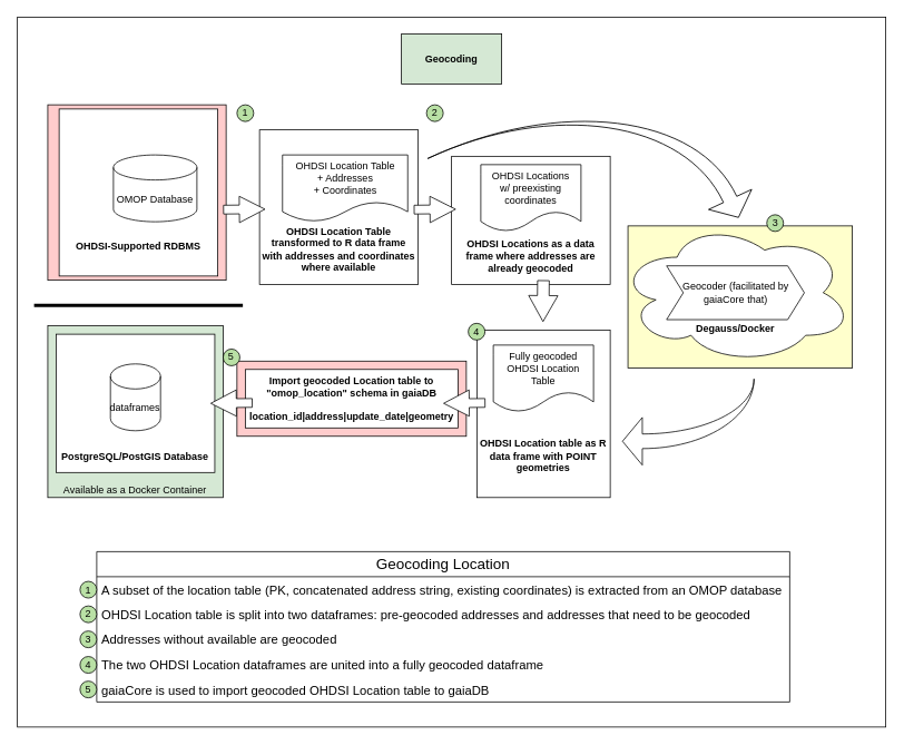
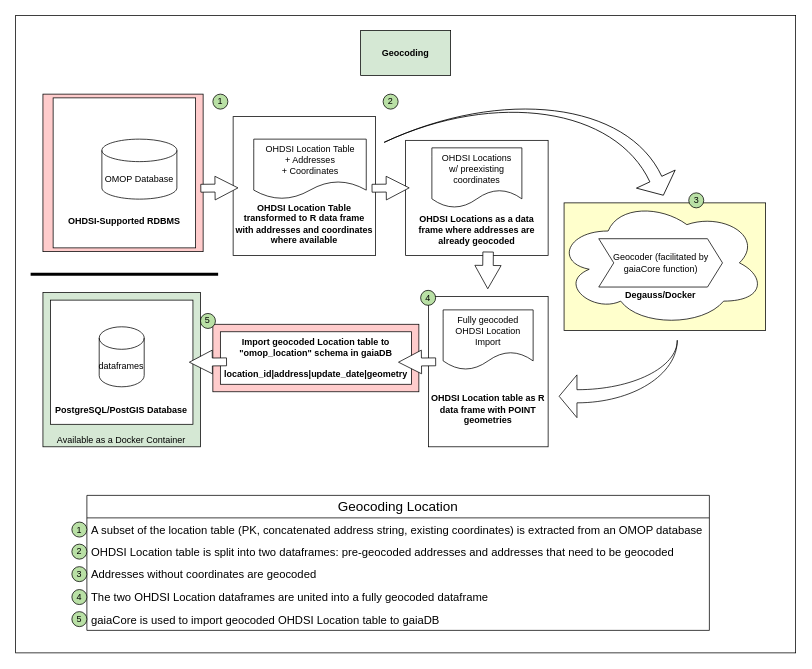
  <mxCell id="0" />
  <mxCell id="1" parent="0" />
  <mxCell id="2" value="" style="rounded=0;whiteSpace=wrap;html=1;" parent="1" vertex="1"><mxGeometry x="20" y="20" width="1040" height="850" as="geometry" /></mxCell>
  <mxCell id="3" value="" style="rounded=0;whiteSpace=wrap;html=1;fillColor=#FFFFCC;" parent="1" vertex="1"><mxGeometry x="751.25" y="270" width="268.75" height="170" as="geometry" /></mxCell>
  <mxCell id="4" value="&lt;br&gt;&lt;br&gt;&lt;br&gt;&lt;br&gt;&lt;br&gt;&lt;br&gt;&lt;b&gt;Degauss/Docker&lt;/b&gt;" style="ellipse;shape=cloud;whiteSpace=wrap;html=1;" parent="1" vertex="1"><mxGeometry x="740" y="265" width="280" height="170" as="geometry" /></mxCell>
- <mxCell id="5" value="Geocoder (facilitated by gaiaCore that)" style="shape=step;perimeter=stepPerimeter;whiteSpace=wrap;html=1;fixedSize=1;" parent="1" vertex="1"><mxGeometry x="797.5" y="317.79" width="165" height="64.42" as="geometry" /></mxCell>
+ <mxCell id="5" value="Geocoder (facilitated by gaiaCore function)" style="shape=step;perimeter=stepPerimeter;whiteSpace=wrap;html=1;fixedSize=1;" parent="1" vertex="1"><mxGeometry x="797.5" y="317.79" width="165" height="64.42" as="geometry" /></mxCell>
  <mxCell id="6" value="" style="rounded=0;whiteSpace=wrap;html=1;fillColor=#FFCCCC;" parent="1" vertex="1"><mxGeometry x="56.42" y="125" width="213.58" height="210" as="geometry" /></mxCell>
  <mxCell id="7" value="&lt;b&gt;&lt;br&gt;&lt;br&gt;&lt;br&gt;&lt;br&gt;&lt;br&gt;&lt;br&gt;&lt;br&gt;&lt;br&gt;&lt;br&gt;OHDSI-Supported RDBMS&lt;br&gt;&lt;/b&gt;" style="rounded=0;whiteSpace=wrap;html=1;" parent="1" vertex="1"><mxGeometry x="70" y="130" width="190" height="200" as="geometry" /></mxCell>
  <mxCell id="8" value="OMOP Database" style="shape=cylinder3;whiteSpace=wrap;html=1;boundedLbl=1;backgroundOutline=1;size=15;" parent="1" vertex="1"><mxGeometry x="135" y="185" width="100" height="80" as="geometry" /></mxCell>
  <mxCell id="9" value="&lt;b&gt;Geocoding&lt;/b&gt;" style="rounded=0;whiteSpace=wrap;html=1;fillColor=#d5e8d4;" parent="1" vertex="1"><mxGeometry x="480" y="40" width="120" height="60" as="geometry" /></mxCell>
  <mxCell id="10" value="&lt;br&gt;&lt;br&gt;&lt;br&gt;&lt;br&gt;&lt;br&gt;&lt;br&gt;&lt;br&gt;&lt;b&gt;OHDSI Location Table transformed to R data frame with addresses and coordinates where available&lt;br&gt;&lt;/b&gt;" style="rounded=0;whiteSpace=wrap;html=1;" parent="1" vertex="1"><mxGeometry x="310" y="155" width="190" height="185" as="geometry" /></mxCell>
  <mxCell id="11" value="OHDSI Location Table&lt;br&gt;+ Addresses&lt;br&gt;+ Coordinates" style="shape=document;whiteSpace=wrap;html=1;boundedLbl=1;" parent="1" vertex="1"><mxGeometry x="337.5" y="185" width="150" height="80" as="geometry" /></mxCell>
  <mxCell id="12" value="&lt;br&gt;&lt;br&gt;&lt;br&gt;&lt;br&gt;&lt;br&gt;&lt;br&gt;&lt;b&gt;OHDSI Locations as a data frame where addresses are already geocoded&lt;br&gt;&lt;/b&gt;" style="rounded=0;whiteSpace=wrap;html=1;" parent="1" vertex="1"><mxGeometry x="540" y="186.63" width="190" height="153.37" as="geometry" /></mxCell>
  <mxCell id="13" value="OHDSI Locations&lt;br&gt;w/ preexisting coordinates" style="shape=document;whiteSpace=wrap;html=1;boundedLbl=1;" parent="1" vertex="1"><mxGeometry x="575" y="196.63" width="120" height="80" as="geometry" /></mxCell>
  <mxCell id="14" value="&lt;br&gt;&lt;br&gt;&lt;br&gt;&lt;br&gt;&lt;br&gt;&lt;br&gt;&lt;br&gt;&lt;b&gt;OHDSI Location table as R data frame with POINT geometries&lt;br&gt;&lt;/b&gt;" style="rounded=0;whiteSpace=wrap;html=1;" parent="1" vertex="1"><mxGeometry x="570.48" y="394.88" width="159.52" height="200.35" as="geometry" /></mxCell>
- <mxCell id="15" value="Fully geocoded OHDSI Location Table" style="shape=document;whiteSpace=wrap;html=1;boundedLbl=1;" parent="1" vertex="1"><mxGeometry x="590" y="412.67" width="120" height="80" as="geometry" /></mxCell>
+ <mxCell id="15" value="Fully geocoded OHDSI Location Import" style="shape=document;whiteSpace=wrap;html=1;boundedLbl=1;" parent="1" vertex="1"><mxGeometry x="590" y="412.67" width="120" height="80" as="geometry" /></mxCell>
  <mxCell id="16" value="" style="html=1;shadow=0;dashed=0;align=center;verticalAlign=middle;shape=mxgraph.arrows2.jumpInArrow;dy=8.75;dx=23.75;arrowHead=57;rotation=65;direction=west;flipH=1;flipV=1;" parent="1" vertex="1"><mxGeometry x="599.77" y="50.47" width="221.25" height="336.14" as="geometry" /></mxCell>
  <mxCell id="17" value="" style="shape=flexArrow;endArrow=classic;html=1;rounded=0;width=14;endSize=10.02;fillColor=#FFFFFF;" parent="1" edge="1"><mxGeometry width="50" height="50" relative="1" as="geometry"><mxPoint x="650" y="335" as="sourcePoint" /><mxPoint x="649.5" y="385" as="targetPoint" /></mxGeometry></mxCell>
  <mxCell id="18" value="Geocoding Location" style="swimlane;fontStyle=0;childLayout=stackLayout;horizontal=1;startSize=30;horizontalStack=0;resizeParent=1;resizeParentMax=0;resizeLast=0;collapsible=1;marginBottom=0;fontSize=18;whiteSpace=wrap;" parent="1" vertex="1"><mxGeometry x="115" y="660" width="830" height="180" as="geometry" /></mxCell>
  <mxCell id="19" value="A subset of the location table (PK, concatenated address string, existing coordinates) is extracted from an OMOP database" style="text;strokeColor=none;fillColor=none;align=left;verticalAlign=middle;spacingLeft=4;spacingRight=4;overflow=hidden;points=[[0,0.5],[1,0.5]];portConstraint=eastwest;rotatable=0;fontSize=15;" parent="18" vertex="1"><mxGeometry y="30" width="830" height="30" as="geometry" /></mxCell>
  <mxCell id="20" value="OHDSI Location table is split into two dataframes: pre-geocoded addresses and addresses that need to be geocoded" style="text;strokeColor=none;fillColor=none;align=left;verticalAlign=middle;spacingLeft=4;spacingRight=4;overflow=hidden;points=[[0,0.5],[1,0.5]];portConstraint=eastwest;rotatable=0;fontSize=15;whiteSpace=wrap;" parent="18" vertex="1"><mxGeometry y="60" width="830" height="30" as="geometry" /></mxCell>
- <mxCell id="21" value="Addresses without available are geocoded" style="text;strokeColor=none;fillColor=none;align=left;verticalAlign=middle;spacingLeft=4;spacingRight=4;overflow=hidden;points=[[0,0.5],[1,0.5]];portConstraint=eastwest;rotatable=0;whiteSpace=wrap;fontSize=15;" parent="18" vertex="1"><mxGeometry y="90" width="830" height="30" as="geometry" /></mxCell>
+ <mxCell id="21" value="Addresses without coordinates are geocoded" style="text;strokeColor=none;fillColor=none;align=left;verticalAlign=middle;spacingLeft=4;spacingRight=4;overflow=hidden;points=[[0,0.5],[1,0.5]];portConstraint=eastwest;rotatable=0;whiteSpace=wrap;fontSize=15;" parent="18" vertex="1"><mxGeometry y="90" width="830" height="30" as="geometry" /></mxCell>
  <mxCell id="22" value="The two OHDSI Location dataframes are united into a fully geocoded dataframe" style="text;strokeColor=none;fillColor=none;align=left;verticalAlign=middle;spacingLeft=4;spacingRight=4;overflow=hidden;points=[[0,0.5],[1,0.5]];portConstraint=eastwest;rotatable=0;fontSize=15;" parent="18" vertex="1"><mxGeometry y="120" width="830" height="30" as="geometry" /></mxCell>
  <mxCell id="23" value="gaiaCore is used to import geocoded OHDSI Location table to gaiaDB" style="text;strokeColor=none;fillColor=none;align=left;verticalAlign=middle;spacingLeft=4;spacingRight=4;overflow=hidden;points=[[0,0.5],[1,0.5]];portConstraint=eastwest;rotatable=0;fontSize=15;" parent="18" vertex="1"><mxGeometry y="150" width="830" height="30" as="geometry" /></mxCell>
  <mxCell id="24" value="1" style="ellipse;whiteSpace=wrap;html=1;aspect=fixed;fillColor=#B9E0A5;" parent="1" vertex="1"><mxGeometry x="282.98" y="125" width="20" height="20" as="geometry" /></mxCell>
  <mxCell id="25" value="3" style="ellipse;whiteSpace=wrap;html=1;aspect=fixed;fillColor=#B9E0A5;" parent="1" vertex="1"><mxGeometry x="917.5" y="256.63" width="20" height="20" as="geometry" /></mxCell>
  <mxCell id="26" value="4" style="ellipse;whiteSpace=wrap;html=1;aspect=fixed;fillColor=#B9E0A5;" parent="1" vertex="1"><mxGeometry x="560" y="386.61" width="20" height="20" as="geometry" /></mxCell>
  <mxCell id="27" value="1" style="ellipse;whiteSpace=wrap;html=1;aspect=fixed;fillColor=#B9E0A5;" parent="1" vertex="1"><mxGeometry x="95" y="695.58" width="20" height="20" as="geometry" /></mxCell>
  <mxCell id="28" value="2" style="ellipse;whiteSpace=wrap;html=1;aspect=fixed;fillColor=#B9E0A5;" parent="1" vertex="1"><mxGeometry x="95" y="725" width="20" height="20" as="geometry" /></mxCell>
  <mxCell id="29" value="3" style="ellipse;whiteSpace=wrap;html=1;aspect=fixed;fillColor=#B9E0A5;" parent="1" vertex="1"><mxGeometry x="95" y="755" width="20" height="20" as="geometry" /></mxCell>
  <mxCell id="30" value="4" style="ellipse;whiteSpace=wrap;html=1;aspect=fixed;fillColor=#B9E0A5;" parent="1" vertex="1"><mxGeometry x="95" y="785.58" width="20" height="20" as="geometry" /></mxCell>
  <mxCell id="31" value="5" style="ellipse;whiteSpace=wrap;html=1;aspect=fixed;fillColor=#B9E0A5;" parent="1" vertex="1"><mxGeometry x="95" y="815" width="20" height="20" as="geometry" /></mxCell>
  <mxCell id="32" value="" style="rounded=0;whiteSpace=wrap;html=1;fillColor=#FFCCCC;" parent="1" vertex="1"><mxGeometry x="282.98" y="431.86" width="274.69" height="90" as="geometry" /></mxCell>
  <mxCell id="33" value="&lt;br&gt;&lt;br&gt;&lt;br&gt;&lt;br&gt;&lt;br&gt;&lt;br&gt;&lt;br&gt;&lt;br&gt;&lt;br&gt;&lt;br&gt;&lt;br&gt;&lt;br&gt;&lt;br&gt;Available as a Docker Container" style="rounded=0;whiteSpace=wrap;html=1;fillColor=#D5E8D4;" parent="1" vertex="1"><mxGeometry x="56.42" y="389.65" width="210" height="205.58" as="geometry" /></mxCell>
  <mxCell id="34" value="&lt;b&gt;&lt;br&gt;&lt;br&gt;&lt;br&gt;&lt;br&gt;&lt;br&gt;&lt;br&gt;&lt;br&gt;&lt;br&gt;&lt;br&gt;PostgreSQL/PostGIS Database&lt;/b&gt;" style="rounded=0;whiteSpace=wrap;html=1;" parent="1" vertex="1"><mxGeometry x="66.42" y="399.65" width="190" height="165.58" as="geometry" /></mxCell>
  <mxCell id="35" value="dataframes" style="shape=cylinder3;whiteSpace=wrap;html=1;boundedLbl=1;backgroundOutline=1;size=15;" parent="1" vertex="1"><mxGeometry x="131.42" y="435.23" width="60" height="80" as="geometry" /></mxCell>
  <mxCell id="36" value="&lt;b&gt;Import geocoded Location table to &quot;omop_location&quot; schema in gaiaDB&lt;br&gt;&lt;br&gt;location_id|address|update_date|geometry&lt;br&gt;&lt;/b&gt;" style="rounded=0;whiteSpace=wrap;html=1;" parent="1" vertex="1"><mxGeometry x="292.98" y="441.86" width="254.69" height="70" as="geometry" /></mxCell>
  <mxCell id="37" value="5" style="ellipse;whiteSpace=wrap;html=1;aspect=fixed;fillColor=#B9E0A5;" parent="1" vertex="1"><mxGeometry x="266.42" y="417.44" width="20" height="20" as="geometry" /></mxCell>
  <mxCell id="38" value="" style="shape=flexArrow;endArrow=classic;html=1;rounded=0;fillColor=#FFFFFF;width=10.526;endSize=9.874;" edge="1" parent="1"><mxGeometry width="50" height="50" relative="1" as="geometry"><mxPoint x="494.72" y="250.5" as="sourcePoint" /><mxPoint x="545.27" y="250" as="targetPoint" /></mxGeometry></mxCell>
  <mxCell id="39" value="" style="html=1;shadow=0;dashed=0;align=center;verticalAlign=middle;shape=mxgraph.arrows2.jumpInArrow;dy=8.75;dx=23.75;arrowHead=57;rotation=-180;direction=west;flipH=1;flipV=1;" vertex="1" parent="1"><mxGeometry x="744.69" y="453.19" width="157.5" height="103.19" as="geometry" /></mxCell>
  <mxCell id="40" value="" style="line;strokeWidth=4;html=1;perimeter=backbonePerimeter;points=[];outlineConnect=0;" vertex="1" parent="1"><mxGeometry x="40" y="360" width="250" height="10" as="geometry" /></mxCell>
  <mxCell id="41" value="2" style="ellipse;whiteSpace=wrap;html=1;aspect=fixed;fillColor=#B9E0A5;" parent="1" vertex="1"><mxGeometry x="510" y="125" width="20" height="20" as="geometry" /></mxCell>
  <mxCell id="42" value="" style="shape=flexArrow;endArrow=classic;html=1;rounded=0;fillColor=#FFFFFF;width=10.526;endSize=9.874;" edge="1" parent="1"><mxGeometry width="50" height="50" relative="1" as="geometry"><mxPoint x="266.42" y="250.5" as="sourcePoint" /><mxPoint x="316.97" y="250" as="targetPoint" /></mxGeometry></mxCell>
  <mxCell id="43" value="" style="shape=flexArrow;endArrow=classic;html=1;rounded=0;fillColor=#FFFFFF;width=10.526;endSize=9.874;" edge="1" parent="1"><mxGeometry width="50" height="50" relative="1" as="geometry"><mxPoint x="580.55" y="481.94" as="sourcePoint" /><mxPoint x="530" y="482.44" as="targetPoint" /></mxGeometry></mxCell>
  <mxCell id="44" value="" style="shape=flexArrow;endArrow=classic;html=1;rounded=0;fillColor=#FFFFFF;width=10.526;endSize=9.874;" edge="1" parent="1"><mxGeometry width="50" height="50" relative="1" as="geometry"><mxPoint x="301.7" y="481.94" as="sourcePoint" /><mxPoint x="251.15" y="482.44" as="targetPoint" /></mxGeometry></mxCell>
